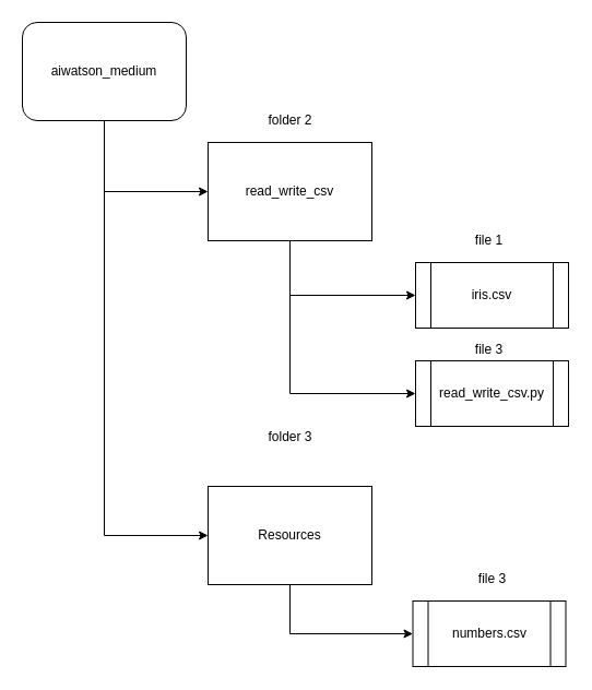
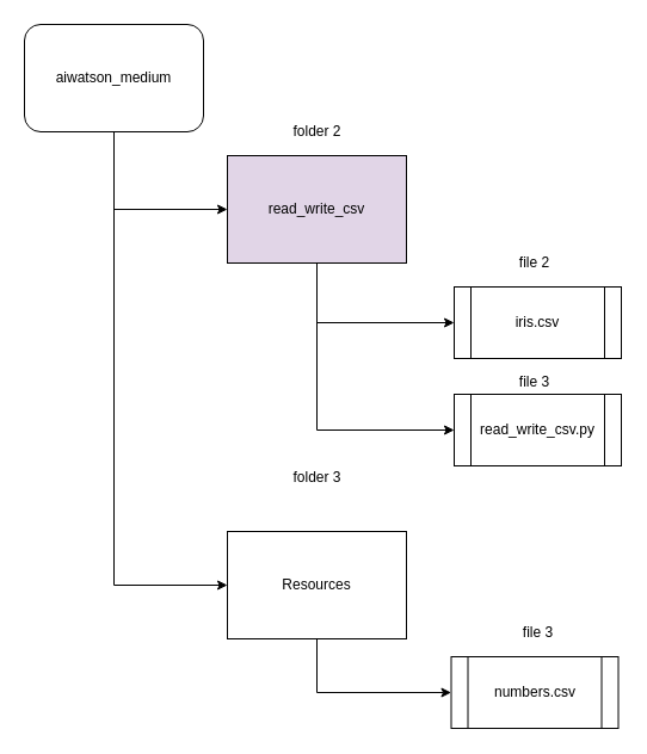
  <mxCell id="0" />
  <mxCell id="1" parent="0" />
  <mxCell id="2" style="edgeStyle=orthogonalEdgeStyle;rounded=0;orthogonalLoop=1;jettySize=auto;html=1;exitX=0.5;exitY=1;exitDx=0;exitDy=0;entryX=0;entryY=0.5;entryDx=0;entryDy=0;" edge="1" parent="1" source="4" target="7"><mxGeometry relative="1" as="geometry" /></mxCell>
  <mxCell id="3" style="edgeStyle=orthogonalEdgeStyle;rounded=0;orthogonalLoop=1;jettySize=auto;html=1;exitX=0.5;exitY=1;exitDx=0;exitDy=0;entryX=0;entryY=0.5;entryDx=0;entryDy=0;" edge="1" parent="1" source="4" target="16"><mxGeometry relative="1" as="geometry" /></mxCell>
  <mxCell id="4" value="aiwatson_medium" style="whiteSpace=wrap;html=1;rounded=1;" vertex="1" parent="1"><mxGeometry x="20" y="20" width="150" height="90" as="geometry" /></mxCell>
  <mxCell id="5" style="edgeStyle=orthogonalEdgeStyle;rounded=0;orthogonalLoop=1;jettySize=auto;html=1;exitX=0.5;exitY=1;exitDx=0;exitDy=0;entryX=0;entryY=0.5;entryDx=0;entryDy=0;" edge="1" parent="1" source="7" target="8"><mxGeometry relative="1" as="geometry" /></mxCell>
  <mxCell id="6" style="edgeStyle=orthogonalEdgeStyle;rounded=0;orthogonalLoop=1;jettySize=auto;html=1;exitX=0.5;exitY=1;exitDx=0;exitDy=0;entryX=0;entryY=0.5;entryDx=0;entryDy=0;" edge="1" parent="1" source="7" target="9"><mxGeometry relative="1" as="geometry" /></mxCell>
- <mxCell id="7" value="read_write_csv" style="rounded=0;whiteSpace=wrap;html=1;" vertex="1" parent="1"><mxGeometry x="190" y="130" width="150" height="90" as="geometry" /></mxCell>
+ <mxCell id="7" value="read_write_csv" style="rounded=0;whiteSpace=wrap;html=1;fillColor=#e1d5e7;" vertex="1" parent="1"><mxGeometry x="190" y="130" width="150" height="90" as="geometry" /></mxCell>
  <mxCell id="8" value="iris.csv" style="shape=process;whiteSpace=wrap;html=1;backgroundOutline=1;" vertex="1" parent="1"><mxGeometry x="380" y="240" width="140" height="60" as="geometry" /></mxCell>
  <mxCell id="9" value="read_write_csv.py" style="shape=process;whiteSpace=wrap;html=1;backgroundOutline=1;" vertex="1" parent="1"><mxGeometry x="380" y="330" width="140" height="60" as="geometry" /></mxCell>
  <mxCell id="10" value="folder 2" style="text;html=1;strokeColor=none;fillColor=none;align=center;verticalAlign=middle;whiteSpace=wrap;rounded=0;" vertex="1" parent="1"><mxGeometry x="237.5" y="100" width="55" height="20" as="geometry" /></mxCell>
- <mxCell id="11" value="file 1" style="text;html=1;strokeColor=none;fillColor=none;align=center;verticalAlign=middle;whiteSpace=wrap;rounded=0;" vertex="1" parent="1"><mxGeometry x="420" y="210" width="55" height="20" as="geometry" /></mxCell>
+ <mxCell id="11" value="file 2" style="text;html=1;strokeColor=none;fillColor=none;align=center;verticalAlign=middle;whiteSpace=wrap;rounded=0;" vertex="1" parent="1"><mxGeometry x="420" y="210" width="55" height="20" as="geometry" /></mxCell>
  <mxCell id="12" value="file 3" style="text;html=1;strokeColor=none;fillColor=none;align=center;verticalAlign=middle;whiteSpace=wrap;rounded=0;" vertex="1" parent="1"><mxGeometry x="420" y="310" width="55" height="20" as="geometry" /></mxCell>
  <mxCell id="13" value="folder 3" style="text;html=1;strokeColor=none;fillColor=none;align=center;verticalAlign=middle;whiteSpace=wrap;rounded=0;" vertex="1" parent="1"><mxGeometry x="237.5" y="390" width="55" height="20" as="geometry" /></mxCell>
  <mxCell id="14" value="numbers.csv" style="shape=process;whiteSpace=wrap;html=1;backgroundOutline=1;" vertex="1" parent="1"><mxGeometry x="377.5" y="550" width="140" height="60" as="geometry" /></mxCell>
  <mxCell id="15" style="edgeStyle=orthogonalEdgeStyle;rounded=0;orthogonalLoop=1;jettySize=auto;html=1;exitX=0.5;exitY=1;exitDx=0;exitDy=0;entryX=0;entryY=0.5;entryDx=0;entryDy=0;" edge="1" parent="1" source="16" target="14"><mxGeometry relative="1" as="geometry" /></mxCell>
  <mxCell id="16" value="Resources" style="rounded=0;whiteSpace=wrap;html=1;" vertex="1" parent="1"><mxGeometry x="190" y="445" width="150" height="90" as="geometry" /></mxCell>
  <mxCell id="17" value="file 3" style="text;html=1;strokeColor=none;fillColor=none;align=center;verticalAlign=middle;whiteSpace=wrap;rounded=0;" vertex="1" parent="1"><mxGeometry x="422.5" y="520" width="55" height="20" as="geometry" /></mxCell>
